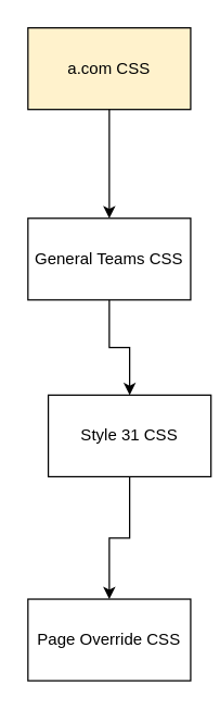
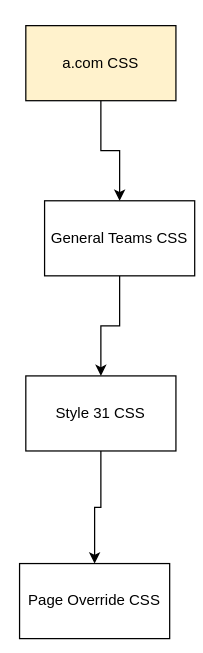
  <mxCell id="0" />
  <mxCell id="1" parent="0" />
  <mxCell id="2" value="" style="edgeStyle=orthogonalEdgeStyle;rounded=0;orthogonalLoop=1;jettySize=auto;html=1;" edge="1" parent="1" source="3" target="5"><mxGeometry relative="1" as="geometry" /></mxCell>
  <mxCell id="3" value="a.com CSS" style="rounded=0;whiteSpace=wrap;html=1;fillColor=#fff2cc;" vertex="1" parent="1"><mxGeometry x="20" y="20" width="120" height="60" as="geometry" /></mxCell>
  <mxCell id="4" value="" style="edgeStyle=orthogonalEdgeStyle;rounded=0;orthogonalLoop=1;jettySize=auto;html=1;" edge="1" parent="1" source="5" target="7"><mxGeometry relative="1" as="geometry" /></mxCell>
- <mxCell id="5" value="General Teams CSS" style="rounded=0;whiteSpace=wrap;html=1;" vertex="1" parent="1"><mxGeometry x="20" y="160" width="120" height="60" as="geometry" /></mxCell>
+ <mxCell id="5" value="General Teams CSS" style="rounded=0;whiteSpace=wrap;html=1;" vertex="1" parent="1"><mxGeometry x="35" y="160" width="120" height="60" as="geometry" /></mxCell>
  <mxCell id="6" value="" style="edgeStyle=orthogonalEdgeStyle;rounded=0;orthogonalLoop=1;jettySize=auto;html=1;" edge="1" parent="1" source="7" target="8"><mxGeometry relative="1" as="geometry" /></mxCell>
- <mxCell id="7" value="Style 31 CSS" style="rounded=0;whiteSpace=wrap;html=1;" vertex="1" parent="1"><mxGeometry x="35" y="290" width="120" height="60" as="geometry" /></mxCell>
- <mxCell id="8" value="Page Override CSS" style="rounded=0;whiteSpace=wrap;html=1;" vertex="1" parent="1"><mxGeometry x="20" y="440" width="120" height="60" as="geometry" /></mxCell>
+ <mxCell id="7" value="Style 31 CSS" style="rounded=0;whiteSpace=wrap;html=1;" vertex="1" parent="1"><mxGeometry x="20" y="300" width="120" height="60" as="geometry" /></mxCell>
+ <mxCell id="8" value="Page Override CSS" style="rounded=0;whiteSpace=wrap;html=1;" vertex="1" parent="1"><mxGeometry x="15" y="450" width="120" height="60" as="geometry" /></mxCell>
